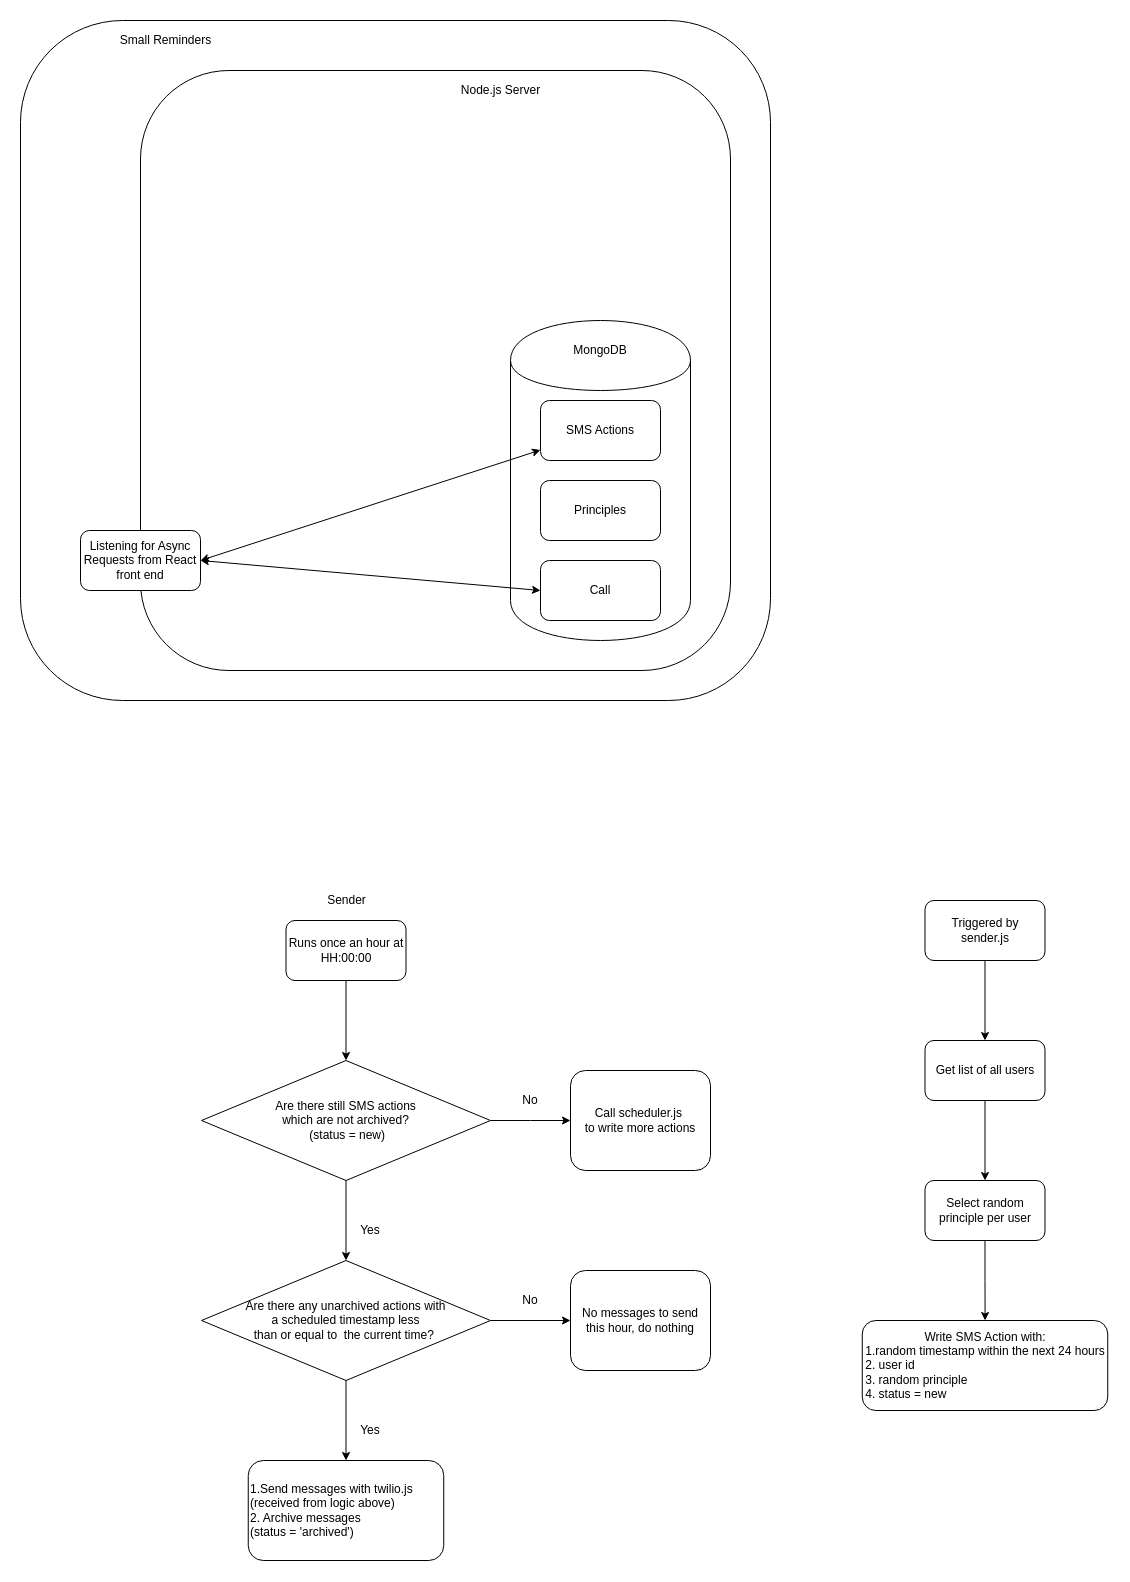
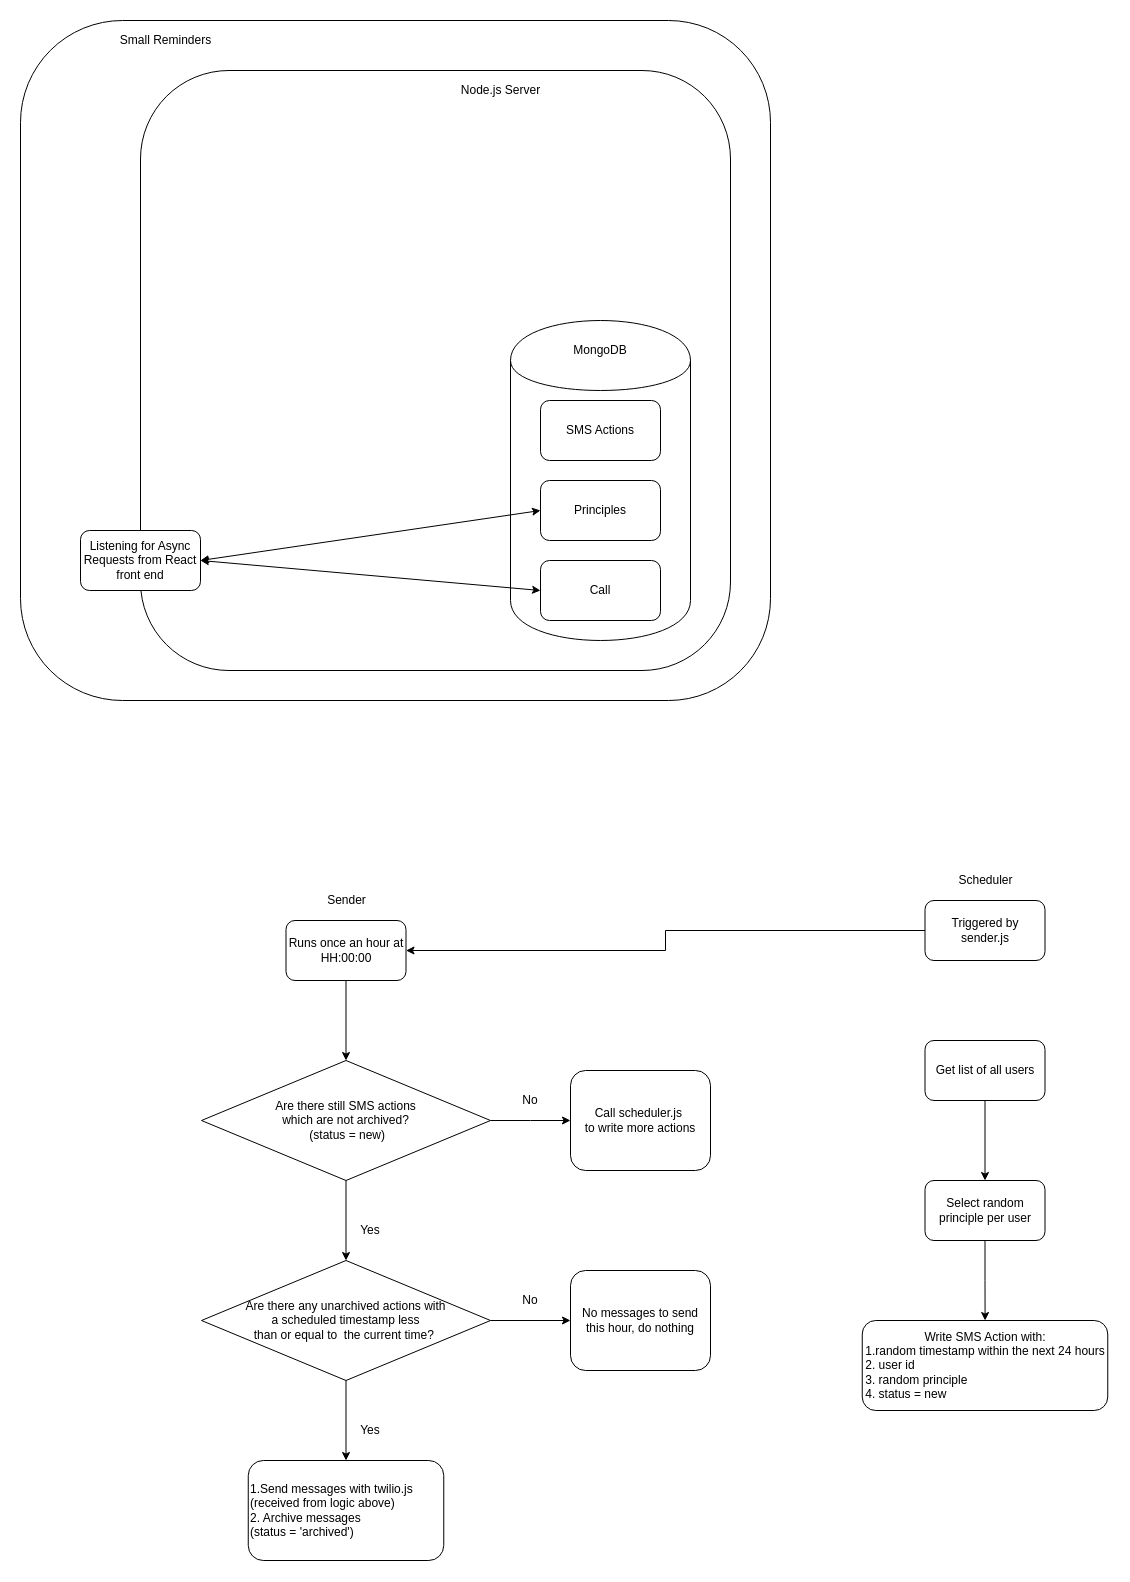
  <mxCell id="0" />
  <mxCell id="1" parent="0" />
  <mxCell id="2" value="" style="group" vertex="1" connectable="0" parent="1"><mxGeometry x="20" y="20" width="750" height="680" as="geometry" /></mxCell>
  <mxCell id="3" value="" style="rounded=1;whiteSpace=wrap;html=1;" vertex="1" parent="2"><mxGeometry width="750" height="680" as="geometry" /></mxCell>
  <mxCell id="4" value="Small Reminders" style="text;html=1;align=center;verticalAlign=middle;resizable=0;points=[];autosize=1;" vertex="1" parent="2"><mxGeometry x="90" y="10" width="110" height="20" as="geometry" /></mxCell>
  <mxCell id="5" value="" style="rounded=1;whiteSpace=wrap;html=1;" vertex="1" parent="1"><mxGeometry x="140" y="70" width="590" height="600" as="geometry" /></mxCell>
  <mxCell id="6" value="Node.js Server" style="text;html=1;align=center;verticalAlign=middle;resizable=0;points=[];autosize=1;" vertex="1" parent="1"><mxGeometry x="450" y="80" width="100" height="20" as="geometry" /></mxCell>
  <mxCell id="7" value="" style="shape=cylinder;whiteSpace=wrap;html=1;boundedLbl=1;backgroundOutline=1;" vertex="1" parent="1"><mxGeometry x="510" y="320" width="180" height="320" as="geometry" /></mxCell>
  <mxCell id="8" value="Listening for Async Requests from React front end" style="rounded=1;whiteSpace=wrap;html=1;" vertex="1" parent="1"><mxGeometry x="80" y="530" width="120" height="60" as="geometry" /></mxCell>
  <mxCell id="9" value="MongoDB" style="text;html=1;strokeColor=none;fillColor=none;align=center;verticalAlign=middle;whiteSpace=wrap;rounded=0;" vertex="1" parent="1"><mxGeometry x="580" y="340" width="40" height="20" as="geometry" /></mxCell>
  <mxCell id="10" value="Call" style="rounded=1;whiteSpace=wrap;html=1;" vertex="1" parent="1"><mxGeometry x="540" y="560" width="120" height="60" as="geometry" /></mxCell>
  <mxCell id="11" value="Principles" style="rounded=1;whiteSpace=wrap;html=1;" vertex="1" parent="1"><mxGeometry x="540" y="480" width="120" height="60" as="geometry" /></mxCell>
  <mxCell id="12" value="SMS Actions" style="rounded=1;whiteSpace=wrap;html=1;" vertex="1" parent="1"><mxGeometry x="540" y="400" width="120" height="60" as="geometry" /></mxCell>
  <mxCell id="13" value="" style="endArrow=classic;startArrow=classic;html=1;exitX=1;exitY=0.5;exitDx=0;exitDy=0;entryX=0;entryY=0.5;entryDx=0;entryDy=0;" edge="1" parent="1" source="8" target="10"><mxGeometry width="50" height="50" relative="1" as="geometry"><mxPoint x="390" y="410" as="sourcePoint" /><mxPoint x="440" y="360" as="targetPoint" /></mxGeometry></mxCell>
- <mxCell id="14" value="" style="endArrow=classic;startArrow=classic;html=1;exitX=1;exitY=0.5;exitDx=0;exitDy=0;" edge="1" parent="1" source="8" target="12"><mxGeometry width="50" height="50" relative="1" as="geometry"><mxPoint x="320" y="210" as="sourcePoint" /><mxPoint x="540" y="250" as="targetPoint" /></mxGeometry></mxCell>
+ <mxCell id="14" value="" style="endArrow=classic;startArrow=classic;html=1;exitX=1;exitY=0.5;exitDx=0;exitDy=0;entryX=0;entryY=0.5;entryDx=0;entryDy=0;" edge="1" parent="1" source="8" target="11"><mxGeometry width="50" height="50" relative="1" as="geometry"><mxPoint x="320" y="210" as="sourcePoint" /><mxPoint x="540" y="250" as="targetPoint" /></mxGeometry></mxCell>
  <mxCell id="15" value="Sender" style="text;html=1;align=center;verticalAlign=middle;resizable=0;points=[];autosize=1;" vertex="1" parent="1"><mxGeometry x="320.5" y="890" width="50" height="20" as="geometry" /></mxCell>
  <mxCell id="16" value="" style="edgeStyle=orthogonalEdgeStyle;rounded=0;orthogonalLoop=1;jettySize=auto;html=1;entryX=0.5;entryY=0;entryDx=0;entryDy=0;" edge="1" parent="1" source="17" target="20"><mxGeometry relative="1" as="geometry"><mxPoint x="290" y="1060" as="targetPoint" /></mxGeometry></mxCell>
  <mxCell id="17" value="Runs once an hour at HH:00:00" style="rounded=1;whiteSpace=wrap;html=1;" vertex="1" parent="1"><mxGeometry x="285.5" y="920" width="120" height="60" as="geometry" /></mxCell>
  <mxCell id="18" value="" style="edgeStyle=orthogonalEdgeStyle;rounded=0;orthogonalLoop=1;jettySize=auto;html=1;" edge="1" parent="1" source="20" target="21"><mxGeometry relative="1" as="geometry" /></mxCell>
  <mxCell id="19" value="" style="edgeStyle=orthogonalEdgeStyle;rounded=0;orthogonalLoop=1;jettySize=auto;html=1;" edge="1" parent="1" source="20"><mxGeometry relative="1" as="geometry"><mxPoint x="570" y="1120" as="targetPoint" /></mxGeometry></mxCell>
  <mxCell id="20" value="Are there still SMS actions &lt;br&gt;which are not archived?&lt;br&gt;&amp;nbsp;(status = new)" style="rhombus;whiteSpace=wrap;html=1;" vertex="1" parent="1"><mxGeometry x="201" y="1060" width="289" height="120" as="geometry" /></mxCell>
  <mxCell id="21" value="Are there any unarchived actions with&lt;br&gt;a scheduled timestamp less&lt;br&gt;than or equal to&amp;nbsp; the current time?&amp;nbsp;" style="rhombus;whiteSpace=wrap;html=1;" vertex="1" parent="1"><mxGeometry x="201" y="1260" width="289" height="120" as="geometry" /></mxCell>
  <mxCell id="22" value="No" style="text;html=1;strokeColor=none;fillColor=none;align=center;verticalAlign=middle;whiteSpace=wrap;rounded=0;" vertex="1" parent="1"><mxGeometry x="510" y="1090" width="40" height="20" as="geometry" /></mxCell>
  <mxCell id="23" value="Yes" style="text;html=1;strokeColor=none;fillColor=none;align=center;verticalAlign=middle;whiteSpace=wrap;rounded=0;" vertex="1" parent="1"><mxGeometry x="350" y="1220" width="40" height="20" as="geometry" /></mxCell>
  <mxCell id="24" value="" style="edgeStyle=orthogonalEdgeStyle;rounded=0;orthogonalLoop=1;jettySize=auto;html=1;" edge="1" parent="1"><mxGeometry relative="1" as="geometry"><mxPoint x="490" y="1320" as="sourcePoint" /><mxPoint x="570" y="1320" as="targetPoint" /></mxGeometry></mxCell>
  <mxCell id="25" value="No" style="text;html=1;strokeColor=none;fillColor=none;align=center;verticalAlign=middle;whiteSpace=wrap;rounded=0;" vertex="1" parent="1"><mxGeometry x="510" y="1290" width="40" height="20" as="geometry" /></mxCell>
  <mxCell id="26" value="" style="edgeStyle=orthogonalEdgeStyle;rounded=0;orthogonalLoop=1;jettySize=auto;html=1;" edge="1" parent="1"><mxGeometry relative="1" as="geometry"><mxPoint x="345.5" y="1380" as="sourcePoint" /><mxPoint x="345.5" y="1460" as="targetPoint" /></mxGeometry></mxCell>
  <mxCell id="27" value="Yes" style="text;html=1;strokeColor=none;fillColor=none;align=center;verticalAlign=middle;whiteSpace=wrap;rounded=0;" vertex="1" parent="1"><mxGeometry x="350" y="1420" width="40" height="20" as="geometry" /></mxCell>
  <mxCell id="28" value="Call scheduler.js&amp;nbsp;&lt;br&gt;to write more actions" style="rounded=1;whiteSpace=wrap;html=1;" vertex="1" parent="1"><mxGeometry x="570" y="1070" width="140" height="100" as="geometry" /></mxCell>
  <mxCell id="29" value="No messages to send this hour, do nothing" style="rounded=1;whiteSpace=wrap;html=1;" vertex="1" parent="1"><mxGeometry x="570" y="1270" width="140" height="100" as="geometry" /></mxCell>
  <mxCell id="30" value="1.Send messages with twilio.js&lt;br&gt;(received from logic above)&amp;nbsp;&lt;br&gt;2. Archive messages&amp;nbsp;&lt;br&gt;(status = 'archived')" style="rounded=1;whiteSpace=wrap;html=1;align=left;" vertex="1" parent="1"><mxGeometry x="247.75" y="1460" width="195.5" height="100" as="geometry" /></mxCell>
- <mxCell id="32" value="" style="edgeStyle=orthogonalEdgeStyle;rounded=0;orthogonalLoop=1;jettySize=auto;html=1;" edge="1" parent="1" source="33" target="35"><mxGeometry relative="1" as="geometry" /></mxCell>
+ <mxCell id="31" value="Scheduler" style="text;html=1;align=center;verticalAlign=middle;resizable=0;points=[];autosize=1;" vertex="1" parent="1"><mxGeometry x="949.5" y="870" width="70" height="20" as="geometry" /></mxCell>
+ <mxCell id="32" value="" style="edgeStyle=orthogonalEdgeStyle;rounded=0;orthogonalLoop=1;jettySize=auto;html=1;" edge="1" parent="1" source="33" target="17"><mxGeometry relative="1" as="geometry" /></mxCell>
  <mxCell id="33" value="Triggered by sender.js" style="rounded=1;whiteSpace=wrap;html=1;" vertex="1" parent="1"><mxGeometry x="924.5" y="900" width="120" height="60" as="geometry" /></mxCell>
  <mxCell id="34" value="" style="edgeStyle=orthogonalEdgeStyle;rounded=0;orthogonalLoop=1;jettySize=auto;html=1;" edge="1" parent="1" source="35" target="37"><mxGeometry relative="1" as="geometry" /></mxCell>
  <mxCell id="35" value="Get list of all users" style="rounded=1;whiteSpace=wrap;html=1;" vertex="1" parent="1"><mxGeometry x="924.5" y="1040" width="120" height="60" as="geometry" /></mxCell>
  <mxCell id="36" value="" style="edgeStyle=orthogonalEdgeStyle;rounded=0;orthogonalLoop=1;jettySize=auto;html=1;" edge="1" parent="1" source="37" target="38"><mxGeometry relative="1" as="geometry" /></mxCell>
  <mxCell id="37" value="Select random principle per user" style="rounded=1;whiteSpace=wrap;html=1;" vertex="1" parent="1"><mxGeometry x="924.5" y="1180" width="120" height="60" as="geometry" /></mxCell>
  <mxCell id="38" value="Write SMS Action with:&lt;br&gt;&lt;div style=&quot;text-align: left&quot;&gt;&lt;span&gt;1.random timestamp within the next 24 hours&lt;/span&gt;&lt;/div&gt;&lt;div style=&quot;text-align: left&quot;&gt;&lt;span&gt;2. user id&lt;/span&gt;&lt;/div&gt;&lt;div style=&quot;text-align: left&quot;&gt;&lt;span&gt;3. random principle&lt;/span&gt;&lt;/div&gt;&lt;div style=&quot;text-align: left&quot;&gt;&lt;span&gt;4. status = new&lt;/span&gt;&lt;/div&gt;" style="rounded=1;whiteSpace=wrap;html=1;" vertex="1" parent="1"><mxGeometry x="861.75" y="1320" width="245.5" height="90" as="geometry" /></mxCell>
